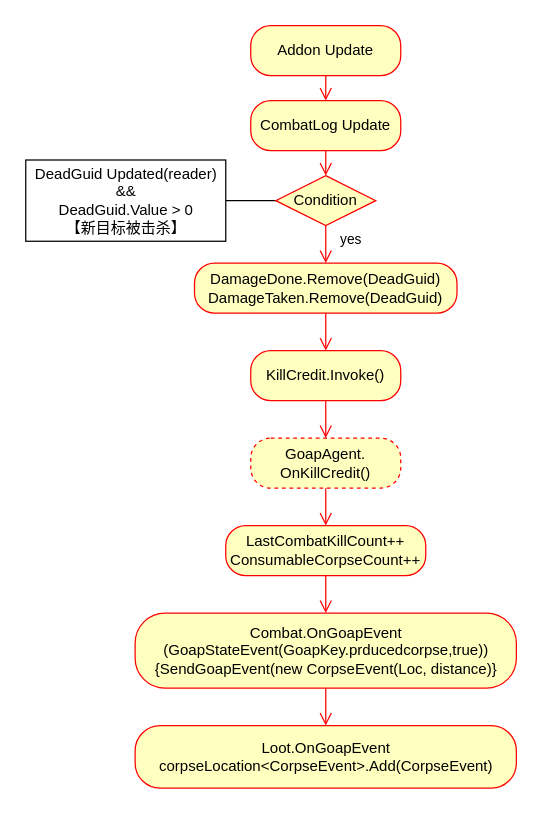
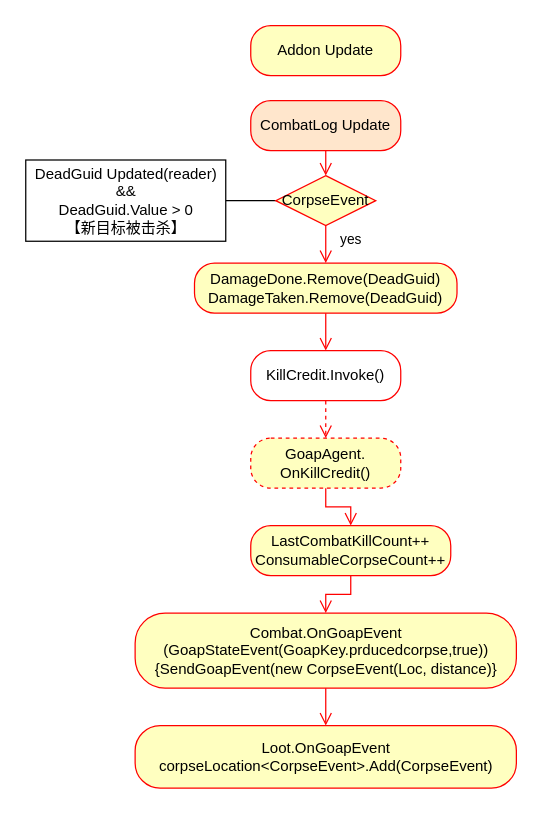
  <mxCell id="0" />
  <mxCell id="1" parent="0" />
  <mxCell id="2" value="Addon Update" style="rounded=1;whiteSpace=wrap;html=1;arcSize=40;fontColor=#000000;fillColor=#ffffc0;strokeColor=#ff0000;" vertex="1" parent="1"><mxGeometry x="200" y="20" width="120" height="40" as="geometry" /></mxCell>
- <mxCell id="3" value="" style="edgeStyle=orthogonalEdgeStyle;html=1;verticalAlign=bottom;endArrow=open;endSize=8;strokeColor=#ff0000;rounded=0;entryX=0.5;entryY=0;entryDx=0;entryDy=0;" edge="1" source="2" parent="1" target="4"><mxGeometry relative="1" as="geometry"><mxPoint x="260" y="120" as="targetPoint" /></mxGeometry></mxCell>
- <mxCell id="4" value="CombatLog Update" style="rounded=1;whiteSpace=wrap;html=1;arcSize=40;fontColor=#000000;fillColor=#ffffc0;strokeColor=#ff0000;" vertex="1" parent="1"><mxGeometry x="200" y="80" width="120" height="40" as="geometry" /></mxCell>
+ <mxCell id="4" value="CombatLog Update" style="rounded=1;whiteSpace=wrap;html=1;arcSize=40;fontColor=#000000;fillColor=#ffe6cc;strokeColor=#ff0000;" vertex="1" parent="1"><mxGeometry x="200" y="80" width="120" height="40" as="geometry" /></mxCell>
  <mxCell id="5" value="" style="edgeStyle=orthogonalEdgeStyle;html=1;verticalAlign=bottom;endArrow=open;endSize=8;strokeColor=#ff0000;rounded=0;exitX=0.5;exitY=1;exitDx=0;exitDy=0;entryX=0.5;entryY=0;entryDx=0;entryDy=0;" edge="1" parent="1" source="4"><mxGeometry relative="1" as="geometry"><mxPoint x="260" y="140" as="targetPoint" /><mxPoint x="270" y="70" as="sourcePoint" /></mxGeometry></mxCell>
  <mxCell id="6" style="edgeStyle=orthogonalEdgeStyle;rounded=0;orthogonalLoop=1;jettySize=auto;html=1;exitX=0;exitY=0.5;exitDx=0;exitDy=0;endArrow=none;endFill=0;entryX=1;entryY=0.5;entryDx=0;entryDy=0;" edge="1" parent="1" source="7" target="8"><mxGeometry relative="1" as="geometry"><mxPoint x="150" y="160" as="targetPoint" /></mxGeometry></mxCell>
- <mxCell id="7" value="Condition" style="rhombus;whiteSpace=wrap;html=1;fillColor=#ffffc0;strokeColor=#ff0000;" vertex="1" parent="1"><mxGeometry x="220" y="140" width="80" height="40" as="geometry" /></mxCell>
+ <mxCell id="7" value="CorpseEvent" style="rhombus;whiteSpace=wrap;html=1;fillColor=#ffffc0;strokeColor=#ff0000;" vertex="1" parent="1"><mxGeometry x="220" y="140" width="80" height="40" as="geometry" /></mxCell>
  <mxCell id="8" value="DeadGuid Updated(reader)&lt;br&gt;&amp;amp;&amp;amp;&lt;br&gt;DeadGuid.Value &amp;gt; 0&lt;br&gt;【新目标被击杀】" style="html=1;" vertex="1" parent="1"><mxGeometry x="20" y="127.5" width="160" height="65" as="geometry" /></mxCell>
  <mxCell id="9" value="yes" style="edgeStyle=orthogonalEdgeStyle;html=1;verticalAlign=bottom;endArrow=open;endSize=8;strokeColor=#ff0000;rounded=0;exitX=0.5;exitY=1;exitDx=0;exitDy=0;entryX=0.5;entryY=0;entryDx=0;entryDy=0;" edge="1" parent="1" source="7" target="10"><mxGeometry x="0.333" y="20" relative="1" as="geometry"><mxPoint x="260" y="210" as="targetPoint" /><mxPoint x="270" y="130" as="sourcePoint" /><Array as="points" /><mxPoint as="offset" /></mxGeometry></mxCell>
  <mxCell id="10" value="DamageDone.Remove(DeadGuid)&lt;br&gt;DamageTaken.Remove(DeadGuid)" style="rounded=1;whiteSpace=wrap;html=1;arcSize=40;fontColor=#000000;fillColor=#ffffc0;strokeColor=#ff0000;" vertex="1" parent="1"><mxGeometry x="155" y="210" width="210" height="40" as="geometry" /></mxCell>
- <mxCell id="11" value="KillCredit.Invoke()" style="rounded=1;whiteSpace=wrap;html=1;arcSize=40;fontColor=#000000;fillColor=#ffffc0;strokeColor=#ff0000;" vertex="1" parent="1"><mxGeometry x="200" y="280" width="120" height="40" as="geometry" /></mxCell>
+ <mxCell id="11" value="KillCredit.Invoke()" style="rounded=1;whiteSpace=wrap;html=1;arcSize=40;fontColor=#000000;fillColor=#ffffff;strokeColor=#ff0000;" vertex="1" parent="1"><mxGeometry x="200" y="280" width="120" height="40" as="geometry" /></mxCell>
  <mxCell id="12" value="" style="edgeStyle=orthogonalEdgeStyle;html=1;verticalAlign=bottom;endArrow=open;endSize=8;strokeColor=#ff0000;rounded=0;exitX=0.5;exitY=1;exitDx=0;exitDy=0;entryX=0.5;entryY=0;entryDx=0;entryDy=0;" edge="1" parent="1" source="10" target="11"><mxGeometry relative="1" as="geometry"><mxPoint x="270" y="150" as="targetPoint" /><mxPoint x="270" y="130" as="sourcePoint" /></mxGeometry></mxCell>
  <mxCell id="13" value="GoapAgent.&lt;br&gt;OnKillCredit()" style="rounded=1;whiteSpace=wrap;html=1;arcSize=40;fontColor=#000000;fillColor=#ffffc0;strokeColor=#ff0000;dashed=1;" vertex="1" parent="1"><mxGeometry x="200" y="350" width="120" height="40" as="geometry" /></mxCell>
- <mxCell id="14" value="" style="edgeStyle=orthogonalEdgeStyle;html=1;verticalAlign=bottom;endArrow=open;endSize=8;strokeColor=#ff0000;rounded=0;exitX=0.5;exitY=1;exitDx=0;exitDy=0;entryX=0.5;entryY=0;entryDx=0;entryDy=0;" edge="1" parent="1" source="11" target="13"><mxGeometry relative="1" as="geometry"><mxPoint x="270" y="290" as="targetPoint" /><mxPoint x="270" y="260" as="sourcePoint" /></mxGeometry></mxCell>
- <mxCell id="15" value="LastCombatKillCount++&lt;br&gt;ConsumableCorpseCount++" style="rounded=1;whiteSpace=wrap;html=1;arcSize=40;fontColor=#000000;fillColor=#ffffc0;strokeColor=#ff0000;" vertex="1" parent="1"><mxGeometry x="180" y="420" width="160" height="40" as="geometry" /></mxCell>
+ <mxCell id="14" value="" style="edgeStyle=orthogonalEdgeStyle;html=1;verticalAlign=bottom;endArrow=open;endSize=8;strokeColor=#ff0000;rounded=0;exitX=0.5;exitY=1;exitDx=0;exitDy=0;entryX=0.5;entryY=0;entryDx=0;entryDy=0;dashed=1;" edge="1" parent="1" source="11" target="13"><mxGeometry relative="1" as="geometry"><mxPoint x="270" y="290" as="targetPoint" /><mxPoint x="270" y="260" as="sourcePoint" /></mxGeometry></mxCell>
+ <mxCell id="15" value="LastCombatKillCount++&lt;br&gt;ConsumableCorpseCount++" style="rounded=1;whiteSpace=wrap;html=1;arcSize=40;fontColor=#000000;fillColor=#ffffc0;strokeColor=#ff0000;" vertex="1" parent="1"><mxGeometry x="200" y="420" width="160" height="40" as="geometry" /></mxCell>
  <mxCell id="16" value="" style="edgeStyle=orthogonalEdgeStyle;html=1;verticalAlign=bottom;endArrow=open;endSize=8;strokeColor=#ff0000;rounded=0;exitX=0.5;exitY=1;exitDx=0;exitDy=0;entryX=0.5;entryY=0;entryDx=0;entryDy=0;" edge="1" parent="1" source="13" target="15"><mxGeometry relative="1" as="geometry"><mxPoint x="270" y="360" as="targetPoint" /><mxPoint x="270" y="330" as="sourcePoint" /></mxGeometry></mxCell>
  <mxCell id="17" value="Combat.OnGoapEvent &lt;br&gt;(GoapStateEvent(GoapKey.prducedcorpse,true))&lt;br&gt;{SendGoapEvent(new CorpseEvent(Loc, distance)}" style="rounded=1;whiteSpace=wrap;html=1;arcSize=40;fontColor=#000000;fillColor=#ffffc0;strokeColor=#ff0000;" vertex="1" parent="1"><mxGeometry x="107.5" y="490" width="305" height="60" as="geometry" /></mxCell>
  <mxCell id="18" value="" style="edgeStyle=orthogonalEdgeStyle;html=1;verticalAlign=bottom;endArrow=open;endSize=8;strokeColor=#ff0000;rounded=0;exitX=0.5;exitY=1;exitDx=0;exitDy=0;entryX=0.5;entryY=0;entryDx=0;entryDy=0;" edge="1" parent="1" source="15" target="17"><mxGeometry relative="1" as="geometry"><mxPoint x="270" y="430" as="targetPoint" /><mxPoint x="270" y="400" as="sourcePoint" /></mxGeometry></mxCell>
  <mxCell id="19" value="Loot.OnGoapEvent &lt;br&gt;corpseLocation&amp;lt;CorpseEvent&amp;gt;.Add(CorpseEvent)" style="rounded=1;whiteSpace=wrap;html=1;arcSize=40;fontColor=#000000;fillColor=#ffffc0;strokeColor=#ff0000;" vertex="1" parent="1"><mxGeometry x="107.5" y="580" width="305" height="50" as="geometry" /></mxCell>
  <mxCell id="20" value="" style="edgeStyle=orthogonalEdgeStyle;html=1;verticalAlign=bottom;endArrow=open;endSize=8;strokeColor=#ff0000;rounded=0;exitX=0.5;exitY=1;exitDx=0;exitDy=0;entryX=0.5;entryY=0;entryDx=0;entryDy=0;" edge="1" parent="1" source="17" target="19"><mxGeometry relative="1" as="geometry"><mxPoint x="270" y="500" as="targetPoint" /><mxPoint x="270" y="470" as="sourcePoint" /></mxGeometry></mxCell>
